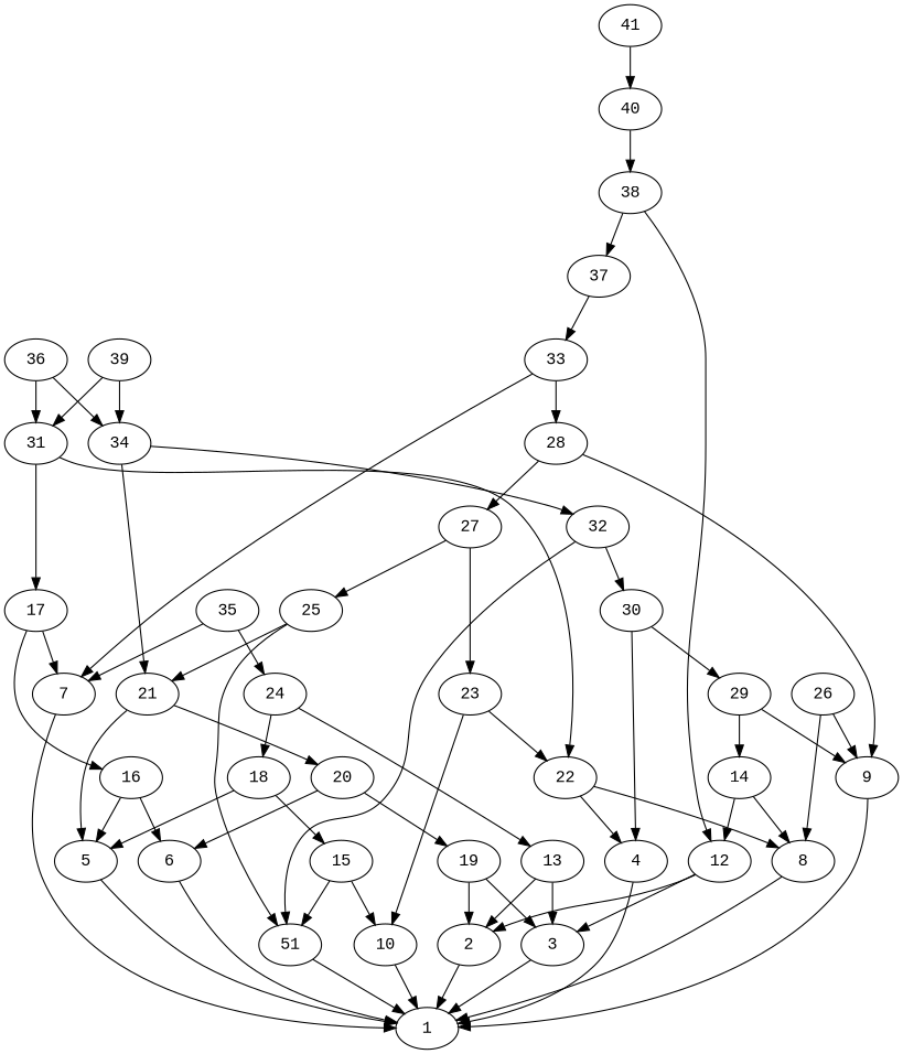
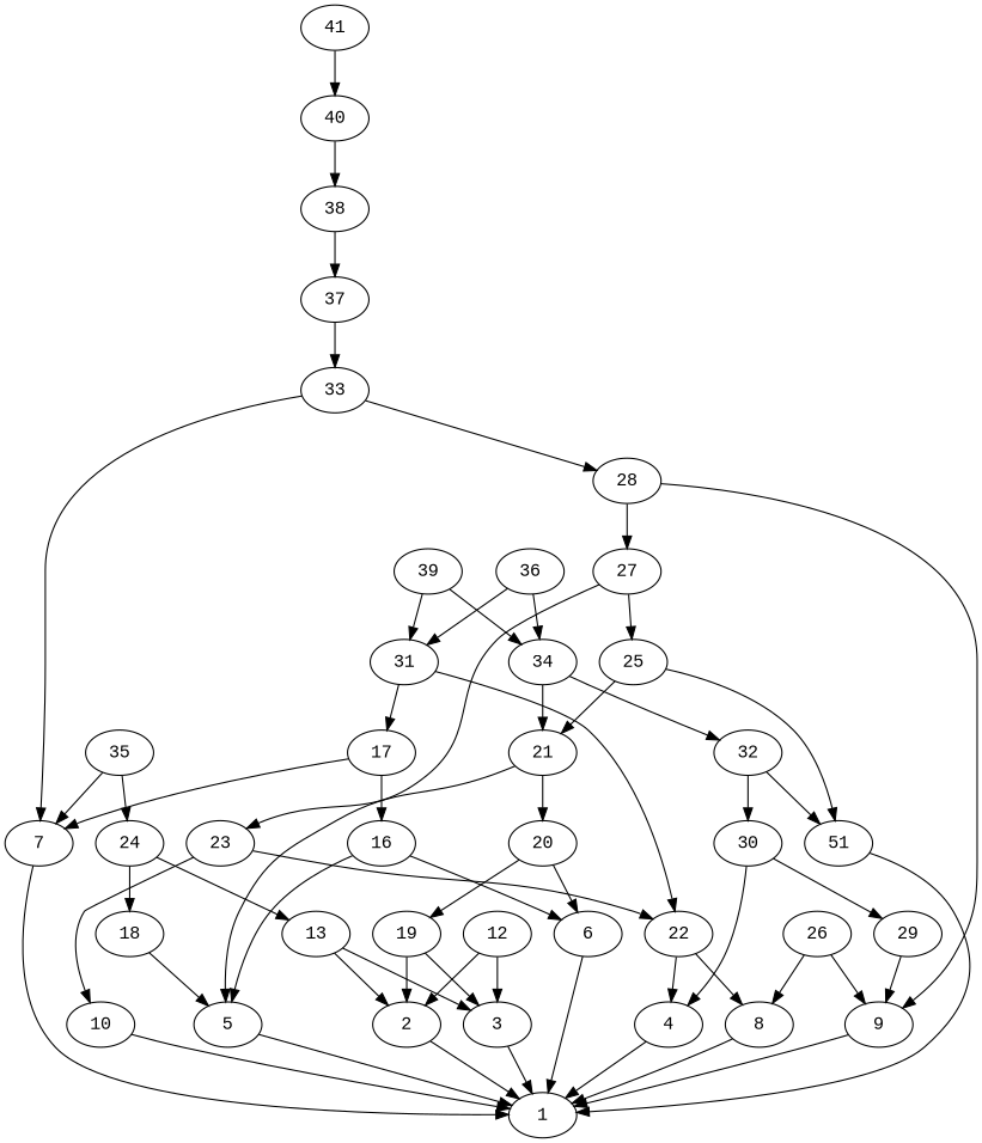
  digraph {
    fontname="Liberation Mono"
    node [fontname="Liberation Mono"]
    edge [fontname="Liberation Mono"]
    39
    34
    31
    32
    21
    22
    17
    n8 [label=51]
    30
    5
    20
    4
    8
    7
    16
    36
    1
    6
    29
    19
    41
    40
    38
    37
    12
    9
-   14
    33
    2
    3
    28
    27
    25
    23
    10
    35
    24
    13
    18
-   15
    26
    39 -> 34
    39 -> 31
    34 -> 32
    34 -> 21
    31 -> 22
    31 -> 17
    32 -> n8
    32 -> 30
    21 -> 5
    21 -> 20
    22 -> 4
    22 -> 8
    17 -> 7
    17 -> 16
    n8 -> 1
    30 -> 4
    30 -> 29
    5 -> 1
    20 -> 6
    20 -> 19
    4 -> 1
    8 -> 1
    7 -> 1
    16 -> 5
    16 -> 6
    36 -> 34
    36 -> 31
    6 -> 1
    29 -> 9
-   29 -> 14
    19 -> 2
    19 -> 3
    41 -> 40
    40 -> 38
    38 -> 37
-   38 -> 12
    37 -> 33
    12 -> 2
    12 -> 3
    9 -> 1
-   14 -> 8
-   14 -> 12
    33 -> 7
    33 -> 28
    2 -> 1
    3 -> 1
    28 -> 9
    28 -> 27
    27 -> 25
    27 -> 23
    25 -> 21
    25 -> n8
    23 -> 22
    23 -> 10
    10 -> 1
    35 -> 7
    35 -> 24
    24 -> 13
    24 -> 18
    13 -> 2
    13 -> 3
    18 -> 5
-   18 -> 15
-   15 -> n8
-   15 -> 10
    26 -> 8
    26 -> 9
  }
